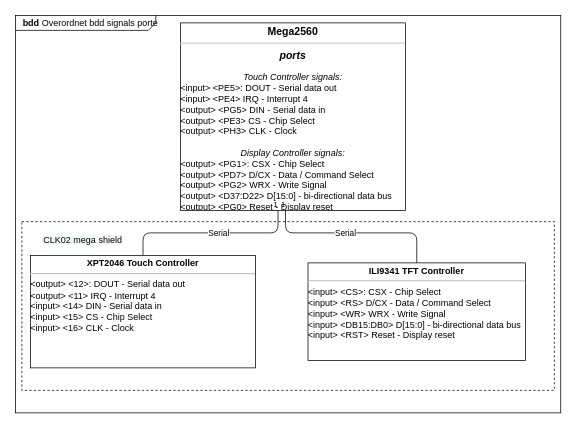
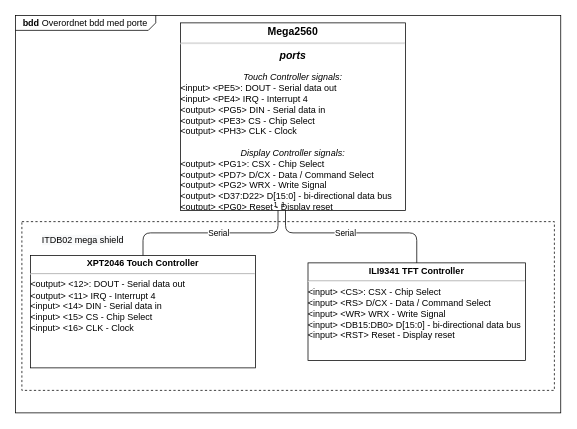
  <mxCell id="0" />
  <mxCell id="1" parent="0" />
- <mxCell id="2" value="&lt;p style=&quot;margin: 0px ; margin-top: 4px ; margin-left: 10px ; text-align: left&quot;&gt;&lt;b&gt;bdd&lt;/b&gt;   Overordnet bdd signals porte&lt;/p&gt;" style="html=1;strokeWidth=1;shape=mxgraph.sysml.package;labelX=187;align=left;spacingLeft=10;overflow=fill;recursiveResize=0;" vertex="1" parent="1"><mxGeometry x="20" y="20" width="727" height="530" as="geometry" /></mxCell>
+ <mxCell id="2" value="&lt;p style=&quot;margin: 0px ; margin-top: 4px ; margin-left: 10px ; text-align: left&quot;&gt;&lt;b&gt;bdd&lt;/b&gt;   Overordnet bdd med porte&lt;/p&gt;" style="html=1;strokeWidth=1;shape=mxgraph.sysml.package;labelX=187;align=left;spacingLeft=10;overflow=fill;recursiveResize=0;" vertex="1" parent="1"><mxGeometry x="20" y="20" width="727" height="530" as="geometry" /></mxCell>
  <mxCell id="3" value="&lt;p style=&quot;margin: 0px ; margin-top: 4px ; text-align: center&quot;&gt;&lt;br&gt;&lt;/p&gt;" style="shape=rect;html=1;overflow=fill;dashed=1;whiteSpace=wrap;" vertex="1" parent="1"><mxGeometry x="28.5" y="295" width="710" height="225" as="geometry" /></mxCell>
  <mxCell id="4" value="&lt;p style=&quot;margin: 0px ; margin-top: 4px ; text-align: center&quot;&gt;&lt;font style=&quot;font-size: 14px&quot;&gt;&lt;b&gt;Mega2560&lt;/b&gt;&lt;/font&gt;&lt;/p&gt;&lt;hr&gt;&lt;i&gt;&lt;font style=&quot;font-size: 14px&quot;&gt;&lt;b&gt;ports&lt;/b&gt;&lt;/font&gt;&lt;br&gt;&lt;/i&gt;&lt;br&gt;&lt;i&gt;Touch&amp;nbsp;&lt;/i&gt;&lt;i&gt;Controller signals:&lt;br&gt;&lt;/i&gt;&lt;div style=&quot;text-align: left&quot;&gt;&lt;i&gt;&amp;lt;&lt;/i&gt;input&amp;gt; &amp;lt;PE5&amp;gt;: DOUT - Serial data out&lt;/div&gt;&lt;div style=&quot;text-align: left&quot;&gt;&amp;lt;input&amp;gt; &amp;lt;PE4&amp;gt; IRQ - Interrupt 4&lt;/div&gt;&lt;div style=&quot;text-align: left&quot;&gt;&amp;lt;output&amp;gt; &amp;lt;PG5&amp;gt; DIN - Serial data in&lt;/div&gt;&lt;div style=&quot;text-align: left&quot;&gt;&amp;lt;output&amp;gt; &amp;lt;PE3&amp;gt; CS - Chip Select&lt;/div&gt;&lt;div style=&quot;text-align: left&quot;&gt;&amp;lt;output&amp;gt; &amp;lt;PH3&amp;gt; CLK - Clock&lt;/div&gt;&lt;div style=&quot;text-align: left&quot;&gt;&lt;br&gt;&lt;/div&gt;&lt;div&gt;&lt;i&gt;Display Controller signals:&lt;/i&gt;&lt;/div&gt;&lt;div style=&quot;text-align: left&quot;&gt;&lt;div&gt;&lt;i&gt;&amp;lt;&lt;/i&gt;output&amp;gt; &amp;lt;PG1&amp;gt;: CSX - Chip Select&lt;/div&gt;&lt;div&gt;&amp;lt;output&amp;gt; &amp;lt;PD7&amp;gt; D/CX - Data / Command Select&lt;/div&gt;&lt;div&gt;&amp;lt;output&amp;gt; &amp;lt;PG2&amp;gt; WRX - Write Signal&lt;/div&gt;&lt;div&gt;&amp;lt;output&amp;gt; &amp;lt;D37:D22&amp;gt; D[15:0] - bi-directional data bus&lt;br&gt;&lt;/div&gt;&lt;div&gt;&amp;lt;output&amp;gt; &amp;lt;PG0&amp;gt; Reset - Display reset&lt;/div&gt;&lt;/div&gt;&lt;p&gt;&lt;/p&gt;" style="shape=rect;html=1;overflow=fill;whiteSpace=wrap;" vertex="1" parent="1"><mxGeometry x="240" y="30" width="300" height="250" as="geometry" /></mxCell>
  <mxCell id="5" value="&lt;p style=&quot;margin: 0px ; margin-top: 4px ; text-align: center&quot;&gt;&lt;b&gt;XPT2046 Touch Controller&lt;/b&gt;&lt;/p&gt;&lt;hr&gt;&lt;div style=&quot;text-align: left&quot;&gt;&lt;i&gt;&amp;lt;&lt;/i&gt;output&amp;gt; &amp;lt;12&amp;gt;: DOUT - Serial data out&lt;/div&gt;&lt;div style=&quot;text-align: left&quot;&gt;&amp;lt;output&amp;gt; &amp;lt;11&amp;gt; IRQ - Interrupt 4&lt;/div&gt;&lt;div style=&quot;text-align: left&quot;&gt;&amp;lt;input&amp;gt; &amp;lt;14&amp;gt; DIN - Serial data in&lt;/div&gt;&lt;div style=&quot;text-align: left&quot;&gt;&amp;lt;input&amp;gt; &amp;lt;15&amp;gt; CS - Chip Select&lt;/div&gt;&lt;div style=&quot;text-align: left&quot;&gt;&amp;lt;input&amp;gt; &amp;lt;16&amp;gt; CLK - Clock&lt;/div&gt;" style="shape=rect;html=1;overflow=fill;whiteSpace=wrap;" vertex="1" parent="1"><mxGeometry x="40" y="340" width="300" height="150" as="geometry" /></mxCell>
  <mxCell id="6" value="&lt;p style=&quot;margin: 0px ; margin-top: 4px ; text-align: center&quot;&gt;&lt;b&gt;ILI9341 TFT Controller&lt;/b&gt;&lt;/p&gt;&lt;hr&gt;&lt;div style=&quot;text-align: left&quot;&gt;&lt;i&gt;&amp;lt;&lt;/i&gt;input&amp;gt; &amp;lt;CS&amp;gt;: CSX - Chip Select&lt;/div&gt;&lt;div style=&quot;text-align: left&quot;&gt;&amp;lt;input&amp;gt; &amp;lt;RS&amp;gt; D/CX - Data / Command Select&lt;/div&gt;&lt;div style=&quot;text-align: left&quot;&gt;&amp;lt;input&amp;gt; &amp;lt;WR&amp;gt; WRX - Write Signal&lt;/div&gt;&lt;div style=&quot;text-align: left&quot;&gt;&amp;lt;input&amp;gt; &amp;lt;DB15:DB0&amp;gt; D[15:0] - bi-directional data bus&lt;br&gt;&lt;/div&gt;&lt;div style=&quot;text-align: left&quot;&gt;&amp;lt;input&amp;gt; &amp;lt;RST&amp;gt; Reset - Display reset&lt;/div&gt;" style="shape=rect;html=1;overflow=fill;whiteSpace=wrap;" vertex="1" parent="1"><mxGeometry x="410" y="350" width="290" height="130" as="geometry" /></mxCell>
  <mxCell id="7" value="Serial" style="verticalAlign=bottom;html=1;endArrow=none;startArrow=none;startSize=14;startFill=0;edgeStyle=orthogonalEdgeStyle;exitX=0.5;exitY=0;exitDx=0;exitDy=0;" edge="1" parent="1" source="5" target="4"><mxGeometry x="0.083" y="-10" relative="1" as="geometry"><mxPoint x="350" y="370" as="sourcePoint" /><mxPoint x="510" y="370" as="targetPoint" /><Array as="points"><mxPoint x="190" y="310" /><mxPoint x="370" y="310" /></Array><mxPoint x="1" as="offset" /></mxGeometry></mxCell>
  <mxCell id="8" value="1" style="resizable=0;html=1;align=right;verticalAlign=bottom;labelBackgroundColor=none;fontSize=10" connectable="0" vertex="1" parent="7"><mxGeometry x="1" relative="1" as="geometry" /></mxCell>
  <mxCell id="9" value="Serial" style="verticalAlign=bottom;html=1;endArrow=none;startArrow=none;startSize=14;startFill=0;edgeStyle=orthogonalEdgeStyle;exitX=0.5;exitY=0;exitDx=0;exitDy=0;" edge="1" parent="1" source="6" target="4"><mxGeometry x="0.101" y="10" relative="1" as="geometry"><mxPoint x="350" y="425" as="sourcePoint" /><mxPoint x="380" y="290" as="targetPoint" /><Array as="points"><mxPoint x="555" y="310" /><mxPoint x="380" y="310" /></Array><mxPoint as="offset" /></mxGeometry></mxCell>
  <mxCell id="10" value="1" style="resizable=0;html=1;align=right;verticalAlign=bottom;labelBackgroundColor=none;fontSize=10" connectable="0" vertex="1" parent="9"><mxGeometry x="1" relative="1" as="geometry" /></mxCell>
- <mxCell id="11" value="&lt;span style=&quot;color: rgb(0 , 0 , 0) ; font-family: &amp;#34;helvetica&amp;#34; ; font-size: 12px ; font-style: normal ; font-weight: 400 ; letter-spacing: normal ; text-align: center ; text-indent: 0px ; text-transform: none ; word-spacing: 0px ; background-color: rgb(248 , 249 , 250) ; float: none ; display: inline&quot;&gt;CLK02 mega shield&lt;/span&gt;&lt;br&gt;" style="text;html=1;strokeColor=none;fillColor=none;align=center;verticalAlign=middle;whiteSpace=wrap;rounded=0;" vertex="1" parent="1"><mxGeometry x="40" y="310" width="140" height="20" as="geometry" /></mxCell>
+ <mxCell id="11" value="&lt;span style=&quot;color: rgb(0 , 0 , 0) ; font-family: &amp;#34;helvetica&amp;#34; ; font-size: 12px ; font-style: normal ; font-weight: 400 ; letter-spacing: normal ; text-align: center ; text-indent: 0px ; text-transform: none ; word-spacing: 0px ; background-color: rgb(248 , 249 , 250) ; float: none ; display: inline&quot;&gt;ITDB02 mega shield&lt;/span&gt;&lt;br&gt;" style="text;html=1;strokeColor=none;fillColor=none;align=center;verticalAlign=middle;whiteSpace=wrap;rounded=0;" vertex="1" parent="1"><mxGeometry x="40" y="310" width="140" height="20" as="geometry" /></mxCell>
